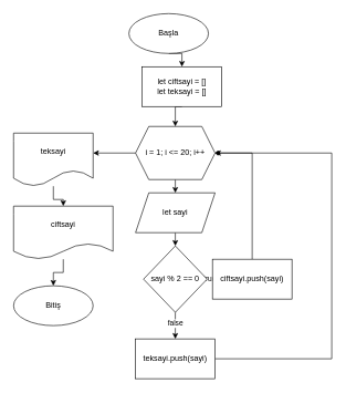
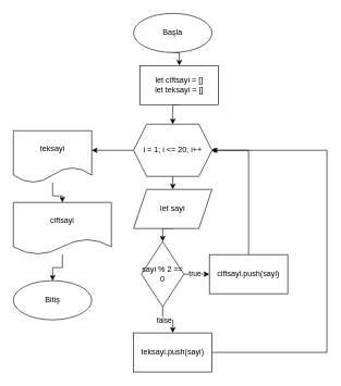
  <mxCell id="0" />
  <mxCell id="1" parent="0" />
  <mxCell id="2" style="edgeStyle=orthogonalEdgeStyle;rounded=0;orthogonalLoop=1;jettySize=auto;html=1;exitX=0.5;exitY=1;exitDx=0;exitDy=0;entryX=0.5;entryY=0;entryDx=0;entryDy=0;" edge="1" parent="1" source="3" target="5"><mxGeometry relative="1" as="geometry" /></mxCell>
- <mxCell id="3" value="Başla" style="ellipse;whiteSpace=wrap;html=1;" vertex="1" parent="1"><mxGeometry x="194" y="20" width="120" height="60" as="geometry" /></mxCell>
+ <mxCell id="3" value="Başla" style="ellipse;whiteSpace=wrap;html=1;" vertex="1" parent="1"><mxGeometry x="204" y="20" width="120" height="60" as="geometry" /></mxCell>
  <mxCell id="4" style="edgeStyle=orthogonalEdgeStyle;rounded=0;orthogonalLoop=1;jettySize=auto;html=1;exitX=0.5;exitY=1;exitDx=0;exitDy=0;entryX=0.5;entryY=0;entryDx=0;entryDy=0;" edge="1" parent="1" source="5" target="7"><mxGeometry relative="1" as="geometry" /></mxCell>
  <mxCell id="5" value="let ciftsayi = []&lt;br&gt;let teksayi = []" style="rounded=0;whiteSpace=wrap;html=1;" vertex="1" parent="1"><mxGeometry x="214" y="100" width="120" height="60" as="geometry" /></mxCell>
  <mxCell id="6" style="edgeStyle=orthogonalEdgeStyle;rounded=0;orthogonalLoop=1;jettySize=auto;html=1;exitX=0.5;exitY=1;exitDx=0;exitDy=0;entryX=0.5;entryY=0;entryDx=0;entryDy=0;" edge="1" parent="1" source="7" target="9"><mxGeometry relative="1" as="geometry" /></mxCell>
  <mxCell id="7" value="i = 1; i &amp;lt;= 20; i++" style="shape=hexagon;perimeter=hexagonPerimeter2;whiteSpace=wrap;html=1;fixedSize=1;" vertex="1" parent="1"><mxGeometry x="204" y="190" width="120" height="80" as="geometry" /></mxCell>
  <mxCell id="8" style="edgeStyle=orthogonalEdgeStyle;rounded=0;orthogonalLoop=1;jettySize=auto;html=1;exitX=0.5;exitY=1;exitDx=0;exitDy=0;entryX=0.5;entryY=0;entryDx=0;entryDy=0;" edge="1" parent="1" source="9" target="14"><mxGeometry relative="1" as="geometry" /></mxCell>
  <mxCell id="9" value="let sayi" style="shape=parallelogram;perimeter=parallelogramPerimeter;whiteSpace=wrap;html=1;fixedSize=1;" vertex="1" parent="1"><mxGeometry x="204" y="290" width="120" height="60" as="geometry" /></mxCell>
  <mxCell id="10" style="edgeStyle=orthogonalEdgeStyle;rounded=0;orthogonalLoop=1;jettySize=auto;html=1;exitX=1;exitY=0.5;exitDx=0;exitDy=0;entryX=0;entryY=0.5;entryDx=0;entryDy=0;" edge="1" parent="1" source="14" target="16"><mxGeometry relative="1" as="geometry" /></mxCell>
  <mxCell id="11" value="true" style="edgeLabel;html=1;align=center;verticalAlign=middle;resizable=0;points=[];" vertex="1" connectable="0" parent="10"><mxGeometry x="-0.158" y="1" relative="1" as="geometry"><mxPoint as="offset" /></mxGeometry></mxCell>
  <mxCell id="12" style="edgeStyle=orthogonalEdgeStyle;rounded=0;orthogonalLoop=1;jettySize=auto;html=1;exitX=0.5;exitY=1;exitDx=0;exitDy=0;entryX=0.5;entryY=0;entryDx=0;entryDy=0;" edge="1" parent="1" source="14" target="18"><mxGeometry relative="1" as="geometry" /></mxCell>
  <mxCell id="13" value="false" style="edgeLabel;html=1;align=center;verticalAlign=middle;resizable=0;points=[];" vertex="1" connectable="0" parent="12"><mxGeometry x="-0.2" y="-1" relative="1" as="geometry"><mxPoint as="offset" /></mxGeometry></mxCell>
- <mxCell id="14" value="sayi % 2 == 0" style="rhombus;whiteSpace=wrap;html=1;" vertex="1" parent="1"><mxGeometry x="216" y="370" width="96" height="100" as="geometry" /></mxCell>
+ <mxCell id="14" value="sayi % 2 == 0" style="rhombus;whiteSpace=wrap;html=1;" vertex="1" parent="1"><mxGeometry x="216" y="370" width="65" height="100" as="geometry" /></mxCell>
  <mxCell id="15" style="edgeStyle=orthogonalEdgeStyle;rounded=0;orthogonalLoop=1;jettySize=auto;html=1;exitX=0.5;exitY=0;exitDx=0;exitDy=0;entryX=1;entryY=0.5;entryDx=0;entryDy=0;" edge="1" parent="1" source="16" target="7"><mxGeometry relative="1" as="geometry" /></mxCell>
  <mxCell id="16" value="ciftsayi.push(sayi)" style="rounded=0;whiteSpace=wrap;html=1;" vertex="1" parent="1"><mxGeometry x="320" y="390" width="120" height="60" as="geometry" /></mxCell>
  <mxCell id="17" style="edgeStyle=orthogonalEdgeStyle;rounded=0;orthogonalLoop=1;jettySize=auto;html=1;exitX=1;exitY=0.5;exitDx=0;exitDy=0;entryX=1;entryY=0.5;entryDx=0;entryDy=0;endArrow=diamond;" edge="1" parent="1" source="18" target="7"><mxGeometry relative="1" as="geometry"><Array as="points"><mxPoint x="500" y="540" /><mxPoint x="500" y="230" /></Array></mxGeometry></mxCell>
  <mxCell id="18" value="teksayi.push(sayi)" style="rounded=0;whiteSpace=wrap;html=1;" vertex="1" parent="1"><mxGeometry x="204" y="510" width="120" height="60" as="geometry" /></mxCell>
  <mxCell id="19" style="edgeStyle=orthogonalEdgeStyle;rounded=0;orthogonalLoop=1;jettySize=auto;html=1;entryX=0.5;entryY=0;entryDx=0;entryDy=0;" edge="1" parent="1" source="20" target="22"><mxGeometry relative="1" as="geometry" /></mxCell>
  <mxCell id="20" value="teksayi" style="shape=document;whiteSpace=wrap;html=1;boundedLbl=1;" vertex="1" parent="1"><mxGeometry x="20" y="200" width="120" height="80" as="geometry" /></mxCell>
  <mxCell id="21" style="edgeStyle=orthogonalEdgeStyle;rounded=0;orthogonalLoop=1;jettySize=auto;html=1;entryX=0.5;entryY=0;entryDx=0;entryDy=0;" edge="1" parent="1" source="22" target="24"><mxGeometry relative="1" as="geometry" /></mxCell>
  <mxCell id="22" value="ciftsayi" style="shape=document;whiteSpace=wrap;html=1;boundedLbl=1;" vertex="1" parent="1"><mxGeometry x="20" y="310" width="150" height="80" as="geometry" /></mxCell>
  <mxCell id="23" style="edgeStyle=orthogonalEdgeStyle;rounded=0;orthogonalLoop=1;jettySize=auto;html=1;exitX=0;exitY=0.5;exitDx=0;exitDy=0;entryX=1;entryY=0.375;entryDx=0;entryDy=0;entryPerimeter=0;" edge="1" parent="1" source="7" target="20"><mxGeometry relative="1" as="geometry" /></mxCell>
  <mxCell id="24" value="Bitiş" style="ellipse;whiteSpace=wrap;html=1;" vertex="1" parent="1"><mxGeometry x="20" y="430" width="120" height="60" as="geometry" /></mxCell>
